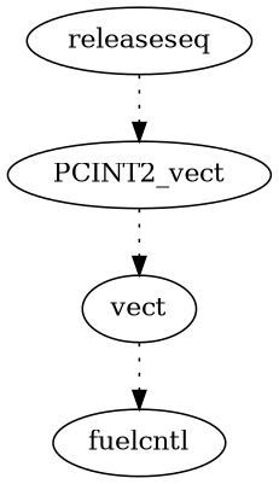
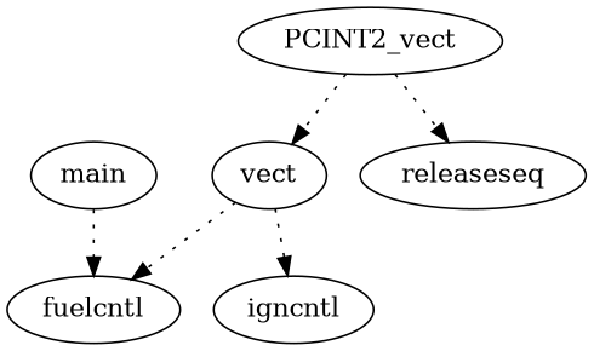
  digraph {
    edge [style=dotted]
    n1 [label=vect]
    fuelcntl
+   igncntl
+   main
    n5 [label=PCINT2_vect]
    releaseseq
    n1 -> fuelcntl
+   n1 -> igncntl
+   main -> fuelcntl
    n5 -> n1
-   releaseseq -> n5
+   n5 -> releaseseq
  }
